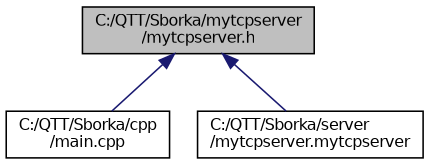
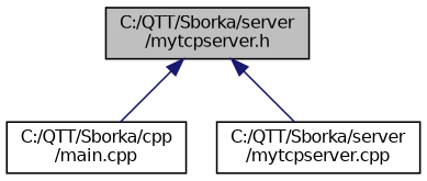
  digraph {
    node [color=black fillcolor=white fontname=Helvetica fontsize=10 shape=record style=filled]
    edge [color=midnightblue dir=back fontname=Helvetica fontsize=10 labelfontname=Helvetica labelfontsize=10 style=solid]
-   n1 [fillcolor=grey75 fontcolor=black height=0.2 label="C:/QTT/Sborka/mytcpserver\l/mytcpserver.h" width=0.4]
+   n1 [fillcolor=grey75 fontcolor=black height=0.2 label="C:/QTT/Sborka/server\l/mytcpserver.h" width=0.4]
    n2 [height=0.2 label="C:/QTT/Sborka/cpp\l/main.cpp" width=0.4]
-   n3 [height=0.2 label="C:/QTT/Sborka/server\l/mytcpserver.mytcpserver" width=0.4]
+   n3 [height=0.2 label="C:/QTT/Sborka/server\l/mytcpserver.cpp" width=0.4]
    n1 -> n2
    n1 -> n3
  }
